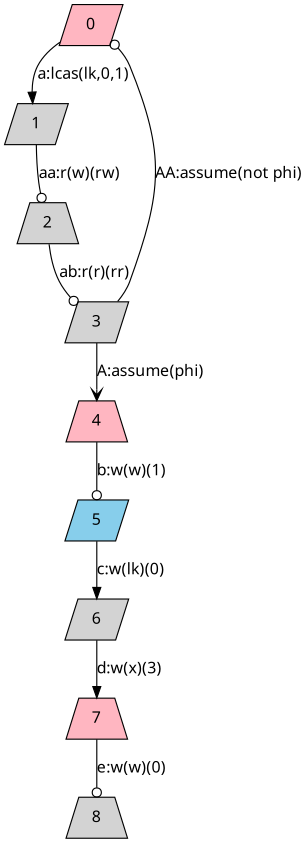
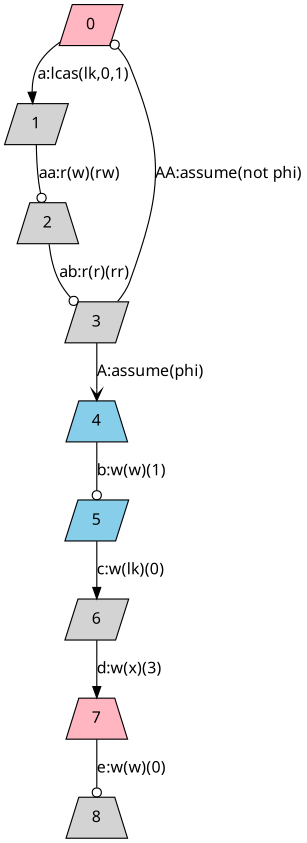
  digraph {
    fontname="Noto Sans"
    node [fillcolor=lightgrey fixedsize=false fontname="Noto Sans" regular=false shape=parallelogram style=filled]
    edge [arrowhead=odot constraint=true decorate=false fontname="Noto Sans" labelfloat=false]
    n1 [fillcolor=lightpink label=0]
    n2 [label=1]
    n3 [label=2 shape=trapezium]
    n4 [label=3]
-   n5 [fillcolor=lightpink label=4 shape=trapezium]
+   n5 [fillcolor=skyblue label=4 shape=trapezium]
    n6 [fillcolor=skyblue label=5]
    n7 [label=6]
    n8 [fillcolor=lightpink label=7 shape=trapezium]
    n9 [label=8 shape=trapezium]
    n1 -> n2 [arrowhead=normal label="a:lcas(lk,0,1)"]
    n2 -> n3 [label="aa:r(w)(rw)"]
    n3 -> n4 [label="ab:r(r)(rr)"]
    n4 -> n1 [label="AA:assume(not phi)"]
    n4 -> n5 [arrowhead=vee label="A:assume(phi)"]
    n5 -> n6 [label="b:w(w)(1)"]
    n6 -> n7 [arrowhead=normal label="c:w(lk)(0)"]
    n7 -> n8 [arrowhead=normal label="d:w(x)(3)"]
    n8 -> n9 [label="e:w(w)(0)"]
  }
